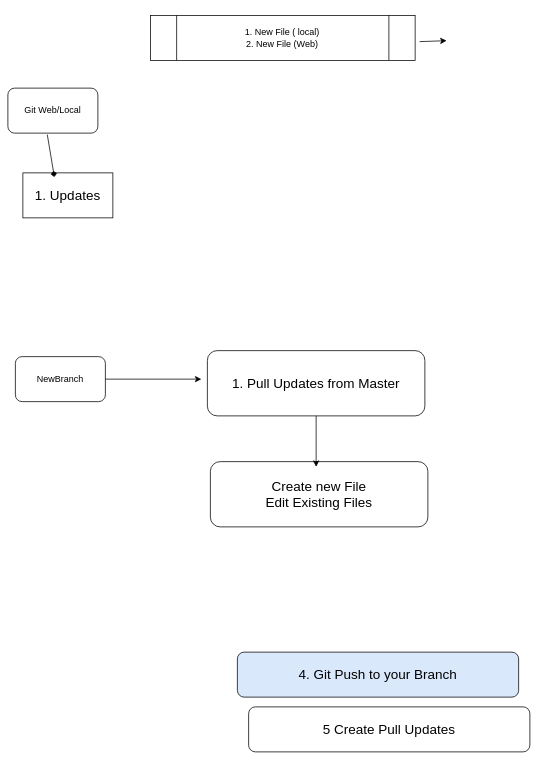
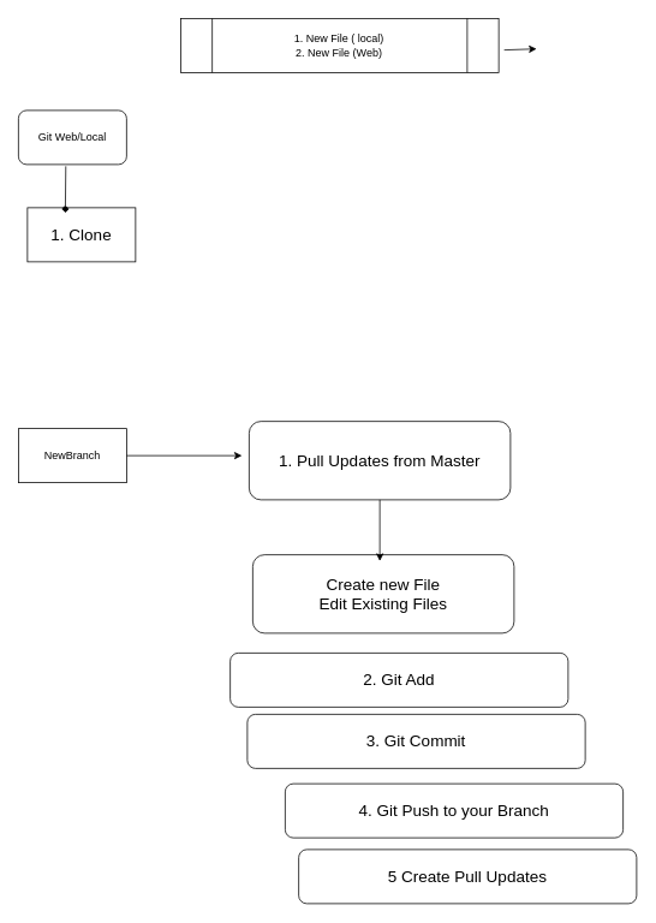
  <mxCell id="0" />
  <mxCell id="1" parent="0" />
- <mxCell id="2" value="NewBranch" style="whiteSpace=wrap;html=1;rounded=1;" vertex="1" parent="1"><mxGeometry x="20" y="475" width="120" height="60" as="geometry" /></mxCell>
- <mxCell id="3" value="Git Web/Local" style="rounded=1;whiteSpace=wrap;html=1;" vertex="1" parent="1"><mxGeometry x="10" y="117" width="120" height="60" as="geometry" /></mxCell>
+ <mxCell id="2" value="NewBranch" style="rounded=0;whiteSpace=wrap;html=1;" vertex="1" parent="1"><mxGeometry x="20" y="475" width="120" height="60" as="geometry" /></mxCell>
+ <mxCell id="3" value="Git Web/Local" style="rounded=1;whiteSpace=wrap;html=1;" vertex="1" parent="1"><mxGeometry x="20" y="122" width="120" height="60" as="geometry" /></mxCell>
  <mxCell id="4" value="1. New File ( local)&lt;br&gt;2. New File (Web)" style="shape=process;whiteSpace=wrap;html=1;backgroundOutline=1;" vertex="1" parent="1"><mxGeometry x="200" y="20" width="353" height="60" as="geometry" /></mxCell>
  <mxCell id="5" value="" style="endArrow=classic;html=1;rounded=0;fontSize=18;entryX=0;entryY=0.25;entryDx=0;entryDy=0;" edge="1" parent="1"><mxGeometry width="50" height="50" relative="1" as="geometry"><mxPoint x="559" y="55" as="sourcePoint" /><mxPoint x="595" y="53.75" as="targetPoint" /></mxGeometry></mxCell>
  <mxCell id="6" value="" style="endArrow=classic;html=1;rounded=0;fontSize=18;exitX=1;exitY=0.5;exitDx=0;exitDy=0;" edge="1" parent="1" source="2"><mxGeometry width="50" height="50" relative="1" as="geometry"><mxPoint x="352" y="449" as="sourcePoint" /><mxPoint x="268" y="505" as="targetPoint" /></mxGeometry></mxCell>
  <mxCell id="7" value="1. Pull Updates from Master" style="rounded=1;whiteSpace=wrap;html=1;fontSize=18;" vertex="1" parent="1"><mxGeometry x="276" y="467" width="290" height="87" as="geometry" /></mxCell>
  <mxCell id="8" value="Create new File&lt;br&gt;Edit Existing Files" style="rounded=1;whiteSpace=wrap;html=1;fontSize=18;" vertex="1" parent="1"><mxGeometry x="280" y="615" width="290" height="87" as="geometry" /></mxCell>
- <mxCell id="9" value="1. Updates" style="rounded=0;whiteSpace=wrap;html=1;fontSize=18;" vertex="1" parent="1"><mxGeometry x="30" y="230" width="120" height="60" as="geometry" /></mxCell>
+ <mxCell id="9" value="1. Clone" style="rounded=0;whiteSpace=wrap;html=1;fontSize=18;" vertex="1" parent="1"><mxGeometry x="30" y="230" width="120" height="60" as="geometry" /></mxCell>
  <mxCell id="10" value="" style="endArrow=diamond;html=1;rounded=0;fontSize=18;exitX=0.438;exitY=1.033;exitDx=0;exitDy=0;exitPerimeter=0;entryX=0.35;entryY=0.092;entryDx=0;entryDy=0;entryPerimeter=0;" edge="1" parent="1" source="3" target="9"><mxGeometry width="50" height="50" relative="1" as="geometry"><mxPoint x="88.48" y="303" as="sourcePoint" /><mxPoint x="90" y="485" as="targetPoint" /></mxGeometry></mxCell>
  <mxCell id="11" value="" style="endArrow=classic;html=1;rounded=0;fontSize=18;exitX=0.5;exitY=1;exitDx=0;exitDy=0;" edge="1" parent="1" source="7"><mxGeometry width="50" height="50" relative="1" as="geometry"><mxPoint x="88.48" y="303" as="sourcePoint" /><mxPoint x="421" y="622" as="targetPoint" /></mxGeometry></mxCell>
- <mxCell id="14" value="4. Git Push to your Branch" style="rounded=1;whiteSpace=wrap;html=1;fontSize=18;fillColor=#dae8fc;" vertex="1" parent="1"><mxGeometry x="316" y="869" width="375" height="60" as="geometry" /></mxCell>
+ <mxCell id="12" value="3. Git Commit" style="rounded=1;whiteSpace=wrap;html=1;fontSize=18;" vertex="1" parent="1"><mxGeometry x="274" y="792" width="375" height="60" as="geometry" /></mxCell>
+ <mxCell id="13" value="2. Git Add" style="rounded=1;whiteSpace=wrap;html=1;fontSize=18;" vertex="1" parent="1"><mxGeometry x="255" y="724" width="375" height="60" as="geometry" /></mxCell>
+ <mxCell id="14" value="4. Git Push to your Branch" style="rounded=1;whiteSpace=wrap;html=1;fontSize=18;" vertex="1" parent="1"><mxGeometry x="316" y="869" width="375" height="60" as="geometry" /></mxCell>
  <mxCell id="15" value="5 Create Pull Updates" style="rounded=1;whiteSpace=wrap;html=1;fontSize=18;" vertex="1" parent="1"><mxGeometry x="331" y="942" width="375" height="60" as="geometry" /></mxCell>
